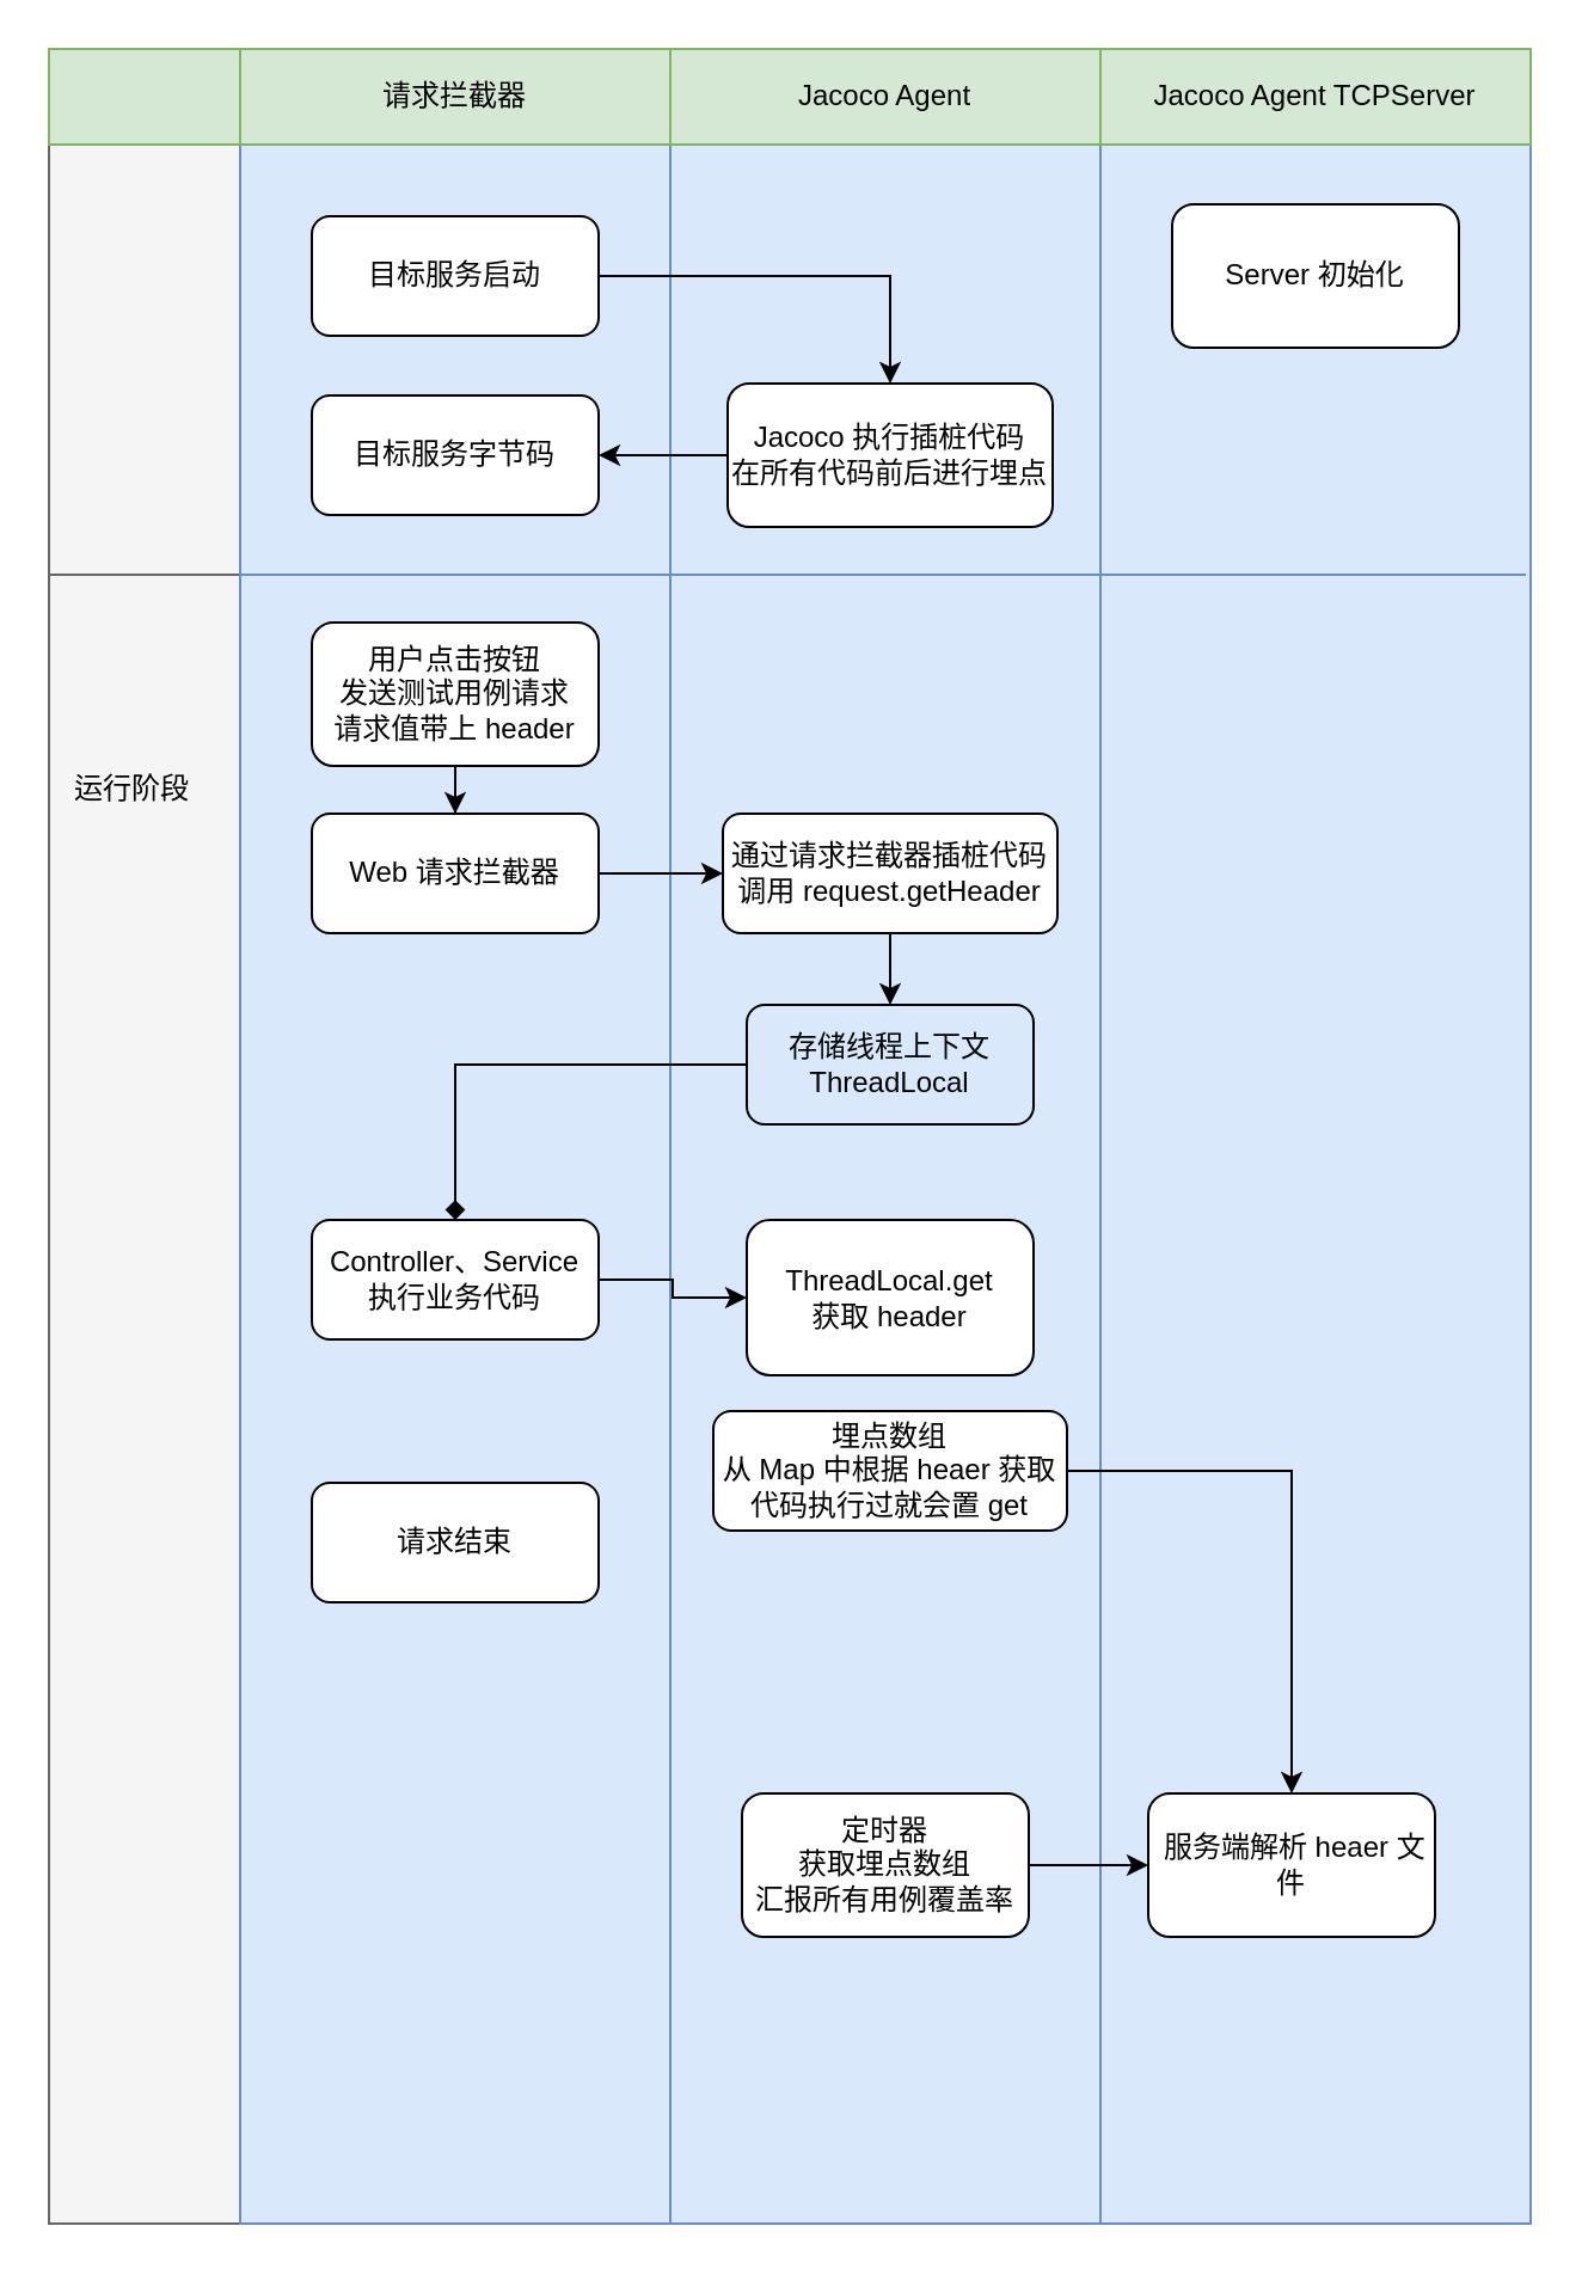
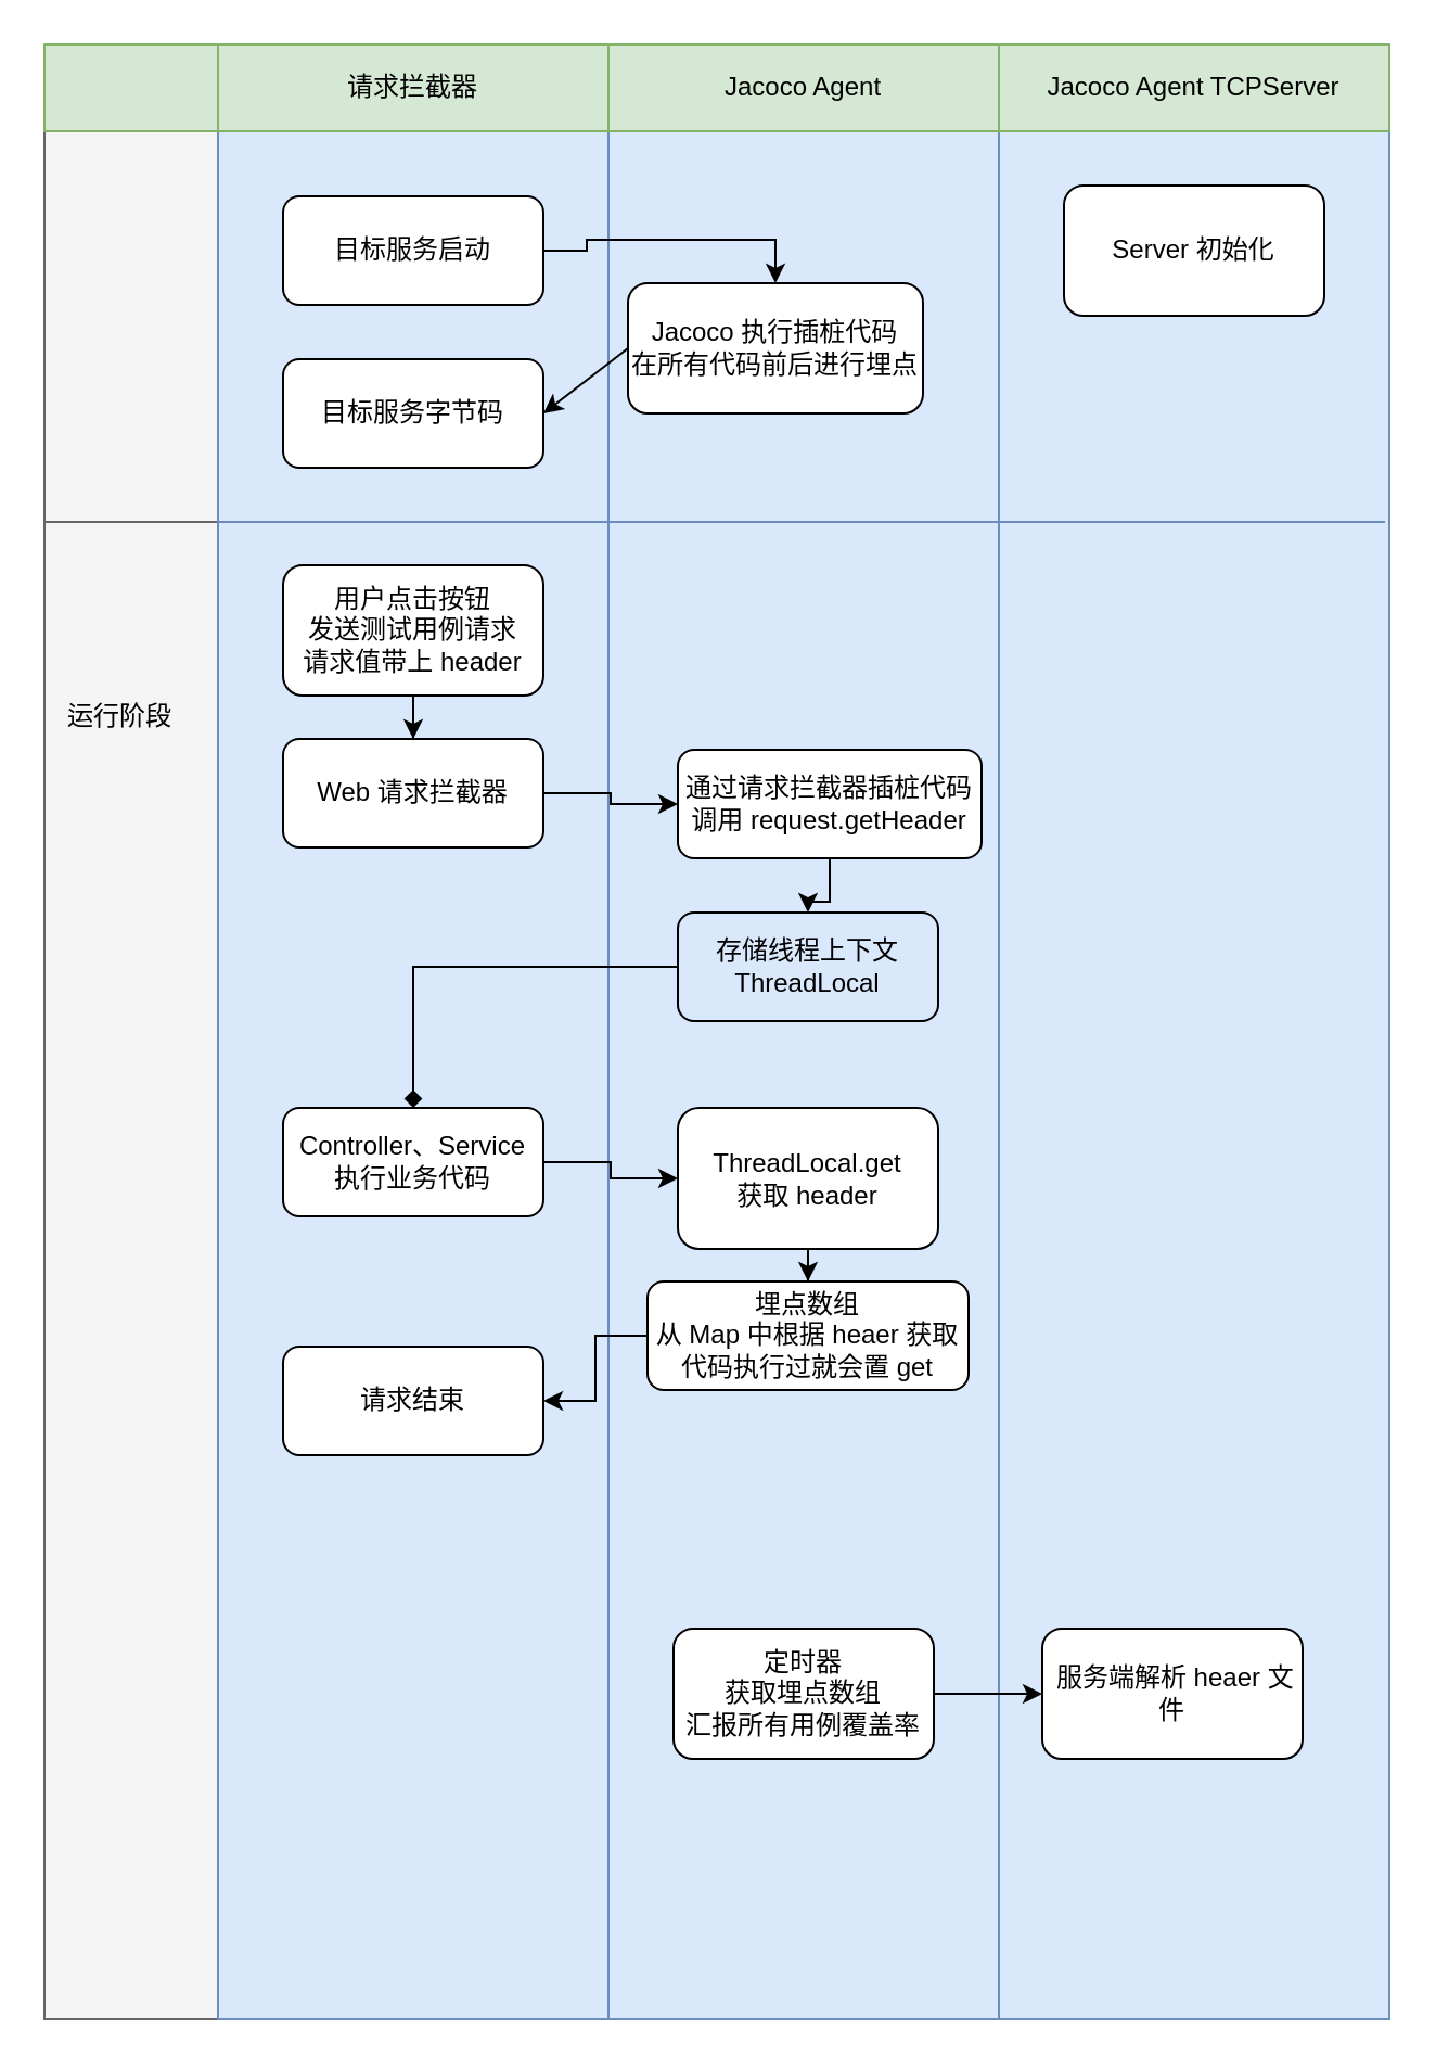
  <mxCell id="0" />
  <mxCell id="1" parent="0" />
  <mxCell id="2" value="" style="rounded=0;whiteSpace=wrap;html=1;fillColor=#dae8fc;strokeColor=#6c8ebf;" vertex="1" parent="1"><mxGeometry x="460" y="50" width="180" height="880" as="geometry" /></mxCell>
  <mxCell id="3" value="" style="rounded=0;whiteSpace=wrap;html=1;fillColor=#f5f5f5;fontColor=#333333;strokeColor=#666666;" vertex="1" parent="1"><mxGeometry x="20" y="20" width="440" height="220" as="geometry" /></mxCell>
  <mxCell id="4" value="" style="rounded=0;whiteSpace=wrap;html=1;fillColor=#f5f5f5;fontColor=#333333;strokeColor=#666666;" vertex="1" parent="1"><mxGeometry x="20" y="240" width="440" height="690" as="geometry" /></mxCell>
  <mxCell id="5" value="" style="rounded=0;whiteSpace=wrap;html=1;fillColor=#dae8fc;strokeColor=#6c8ebf;" vertex="1" parent="1"><mxGeometry x="280" y="30" width="180" height="900" as="geometry" /></mxCell>
  <mxCell id="6" value="" style="rounded=0;whiteSpace=wrap;html=1;fillColor=#dae8fc;strokeColor=#6c8ebf;" vertex="1" parent="1"><mxGeometry x="100" y="30" width="180" height="900" as="geometry" /></mxCell>
  <mxCell id="7" value="请求拦截器" style="rounded=0;whiteSpace=wrap;html=1;fillColor=#d5e8d4;strokeColor=#82b366;" vertex="1" parent="1"><mxGeometry x="100" y="20" width="180" height="40" as="geometry" /></mxCell>
  <mxCell id="8" value="Jacoco Agent" style="rounded=0;whiteSpace=wrap;html=1;fillColor=#d5e8d4;strokeColor=#82b366;" vertex="1" parent="1"><mxGeometry x="280" y="20" width="180" height="40" as="geometry" /></mxCell>
  <mxCell id="9" style="edgeStyle=orthogonalEdgeStyle;rounded=0;orthogonalLoop=1;jettySize=auto;html=1;entryX=0.5;entryY=0;entryDx=0;entryDy=0;" edge="1" parent="1" source="10" target="11"><mxGeometry relative="1" as="geometry" /></mxCell>
  <mxCell id="10" value="目标服务启动" style="rounded=1;whiteSpace=wrap;html=1;" vertex="1" parent="1"><mxGeometry x="130" y="90" width="120" height="50" as="geometry" /></mxCell>
- <mxCell id="11" value="Jacoco 执行插桩代码&lt;br&gt;在所有代码前后进行埋点" style="rounded=1;whiteSpace=wrap;html=1;" vertex="1" parent="1"><mxGeometry x="304" y="160" width="136" height="60" as="geometry" /></mxCell>
+ <mxCell id="11" value="Jacoco 执行插桩代码&lt;br&gt;在所有代码前后进行埋点" style="rounded=1;whiteSpace=wrap;html=1;" vertex="1" parent="1"><mxGeometry x="289" y="130" width="136" height="60" as="geometry" /></mxCell>
  <mxCell id="12" value="" style="rounded=0;whiteSpace=wrap;html=1;fillColor=#d5e8d4;strokeColor=#82b366;" vertex="1" parent="1"><mxGeometry x="20" y="20" width="80" height="40" as="geometry" /></mxCell>
  <mxCell id="13" value="" style="endArrow=classic;html=1;rounded=0;exitX=0;exitY=0.5;exitDx=0;exitDy=0;entryX=1;entryY=0.5;entryDx=0;entryDy=0;" edge="1" parent="1" source="11" target="14"><mxGeometry width="50" height="50" relative="1" as="geometry"><mxPoint x="-20" y="370" as="sourcePoint" /><mxPoint x="30" y="320" as="targetPoint" /></mxGeometry></mxCell>
  <mxCell id="14" value="目标服务字节码" style="rounded=1;whiteSpace=wrap;html=1;" vertex="1" parent="1"><mxGeometry x="130" y="165" width="120" height="50" as="geometry" /></mxCell>
  <mxCell id="15" value="运行阶段" style="text;html=1;align=center;verticalAlign=middle;whiteSpace=wrap;rounded=0;" vertex="1" parent="1"><mxGeometry x="25" y="315" width="60" height="30" as="geometry" /></mxCell>
  <mxCell id="16" style="edgeStyle=orthogonalEdgeStyle;rounded=0;orthogonalLoop=1;jettySize=auto;html=1;" edge="1" parent="1" source="17" target="20"><mxGeometry relative="1" as="geometry" /></mxCell>
  <mxCell id="17" value="用户点击按钮&lt;br&gt;发送测试用例请求&lt;br&gt;请求值带上 header" style="rounded=1;whiteSpace=wrap;html=1;" vertex="1" parent="1"><mxGeometry x="130" y="260" width="120" height="60" as="geometry" /></mxCell>
  <mxCell id="18" value="" style="endArrow=none;html=1;rounded=0;fillColor=#dae8fc;strokeColor=#6c8ebf;" edge="1" parent="1"><mxGeometry width="50" height="50" relative="1" as="geometry"><mxPoint x="100" y="240" as="sourcePoint" /><mxPoint x="638" y="240" as="targetPoint" /></mxGeometry></mxCell>
  <mxCell id="19" style="edgeStyle=orthogonalEdgeStyle;rounded=0;orthogonalLoop=1;jettySize=auto;html=1;entryX=0;entryY=0.5;entryDx=0;entryDy=0;" edge="1" parent="1" source="20" target="22"><mxGeometry relative="1" as="geometry" /></mxCell>
  <mxCell id="20" value="Web 请求拦截器" style="rounded=1;whiteSpace=wrap;html=1;" vertex="1" parent="1"><mxGeometry x="130" y="340" width="120" height="50" as="geometry" /></mxCell>
  <mxCell id="21" style="edgeStyle=orthogonalEdgeStyle;rounded=0;orthogonalLoop=1;jettySize=auto;html=1;" edge="1" parent="1" source="22" target="24"><mxGeometry relative="1" as="geometry" /></mxCell>
- <mxCell id="22" value="通过请求拦截器插桩代码&lt;br&gt;调用 request.getHeader" style="rounded=1;whiteSpace=wrap;html=1;" vertex="1" parent="1"><mxGeometry x="302" y="340" width="140" height="50" as="geometry" /></mxCell>
+ <mxCell id="22" value="通过请求拦截器插桩代码&lt;br&gt;调用 request.getHeader" style="rounded=1;whiteSpace=wrap;html=1;" vertex="1" parent="1"><mxGeometry x="312" y="345" width="140" height="50" as="geometry" /></mxCell>
  <mxCell id="23" style="edgeStyle=orthogonalEdgeStyle;rounded=0;orthogonalLoop=1;jettySize=auto;html=1;entryX=0.5;entryY=0;entryDx=0;entryDy=0;endArrow=diamond;" edge="1" parent="1" source="24" target="26"><mxGeometry relative="1" as="geometry" /></mxCell>
  <mxCell id="24" value="存储线程上下文&lt;br&gt;ThreadLocal" style="rounded=1;whiteSpace=wrap;html=1;fillColor=#dae8fc;" vertex="1" parent="1"><mxGeometry x="312" y="420" width="120" height="50" as="geometry" /></mxCell>
  <mxCell id="25" style="edgeStyle=orthogonalEdgeStyle;rounded=0;orthogonalLoop=1;jettySize=auto;html=1;entryX=0;entryY=0.5;entryDx=0;entryDy=0;" edge="1" parent="1" source="26" target="28"><mxGeometry relative="1" as="geometry" /></mxCell>
  <mxCell id="26" value="Controller、Service&lt;br&gt;执行业务代码" style="rounded=1;whiteSpace=wrap;html=1;" vertex="1" parent="1"><mxGeometry x="130" y="510" width="120" height="50" as="geometry" /></mxCell>
+ <mxCell id="27" style="edgeStyle=orthogonalEdgeStyle;rounded=0;orthogonalLoop=1;jettySize=auto;html=1;entryX=0.5;entryY=0;entryDx=0;entryDy=0;" edge="1" parent="1" source="28" target="30"><mxGeometry relative="1" as="geometry" /></mxCell>
  <mxCell id="28" value="ThreadLocal.get&lt;br&gt;获取 header" style="rounded=1;whiteSpace=wrap;html=1;" vertex="1" parent="1"><mxGeometry x="312" y="510" width="120" height="65" as="geometry" /></mxCell>
- <mxCell id="29" style="edgeStyle=orthogonalEdgeStyle;rounded=0;orthogonalLoop=1;jettySize=auto;html=1;" edge="1" parent="1" source="30" target="36"><mxGeometry relative="1" as="geometry" /></mxCell>
+ <mxCell id="29" style="edgeStyle=orthogonalEdgeStyle;rounded=0;orthogonalLoop=1;jettySize=auto;html=1;entryX=1;entryY=0.5;entryDx=0;entryDy=0;" edge="1" parent="1" source="30" target="33"><mxGeometry relative="1" as="geometry" /></mxCell>
  <mxCell id="30" value="埋点数组&lt;br&gt;从 Map 中根据 heaer 获取&lt;br&gt;代码执行过就会置 get" style="rounded=1;whiteSpace=wrap;html=1;" vertex="1" parent="1"><mxGeometry x="298" y="590" width="148" height="50" as="geometry" /></mxCell>
  <mxCell id="31" value="Jacoco Agent TCPServer" style="rounded=0;whiteSpace=wrap;html=1;fillColor=#d5e8d4;strokeColor=#82b366;" vertex="1" parent="1"><mxGeometry x="460" y="20" width="180" height="40" as="geometry" /></mxCell>
  <mxCell id="32" value="Server 初始化" style="rounded=1;whiteSpace=wrap;html=1;" vertex="1" parent="1"><mxGeometry x="490" y="85" width="120" height="60" as="geometry" /></mxCell>
  <mxCell id="33" value="请求结束" style="rounded=1;whiteSpace=wrap;html=1;" vertex="1" parent="1"><mxGeometry x="130" y="620" width="120" height="50" as="geometry" /></mxCell>
  <mxCell id="34" style="edgeStyle=orthogonalEdgeStyle;rounded=0;orthogonalLoop=1;jettySize=auto;html=1;" edge="1" parent="1" source="35" target="36"><mxGeometry relative="1" as="geometry" /></mxCell>
  <mxCell id="35" value="定时器&lt;br&gt;获取埋点数组&lt;br&gt;汇报所有用例覆盖率" style="rounded=1;whiteSpace=wrap;html=1;" vertex="1" parent="1"><mxGeometry x="310" y="750" width="120" height="60" as="geometry" /></mxCell>
  <mxCell id="36" value="&amp;nbsp;服务端解析 heaer 文件" style="rounded=1;whiteSpace=wrap;html=1;" vertex="1" parent="1"><mxGeometry x="480" y="750" width="120" height="60" as="geometry" /></mxCell>
